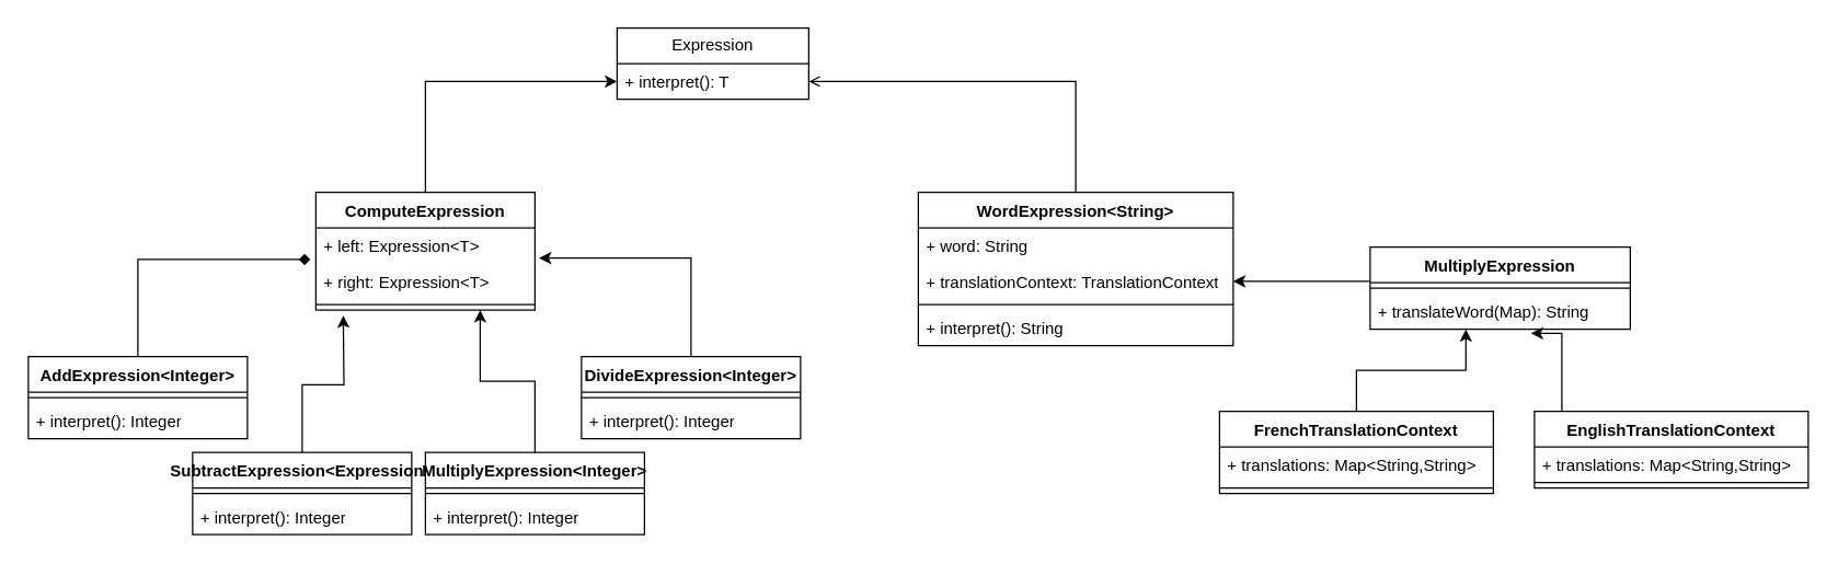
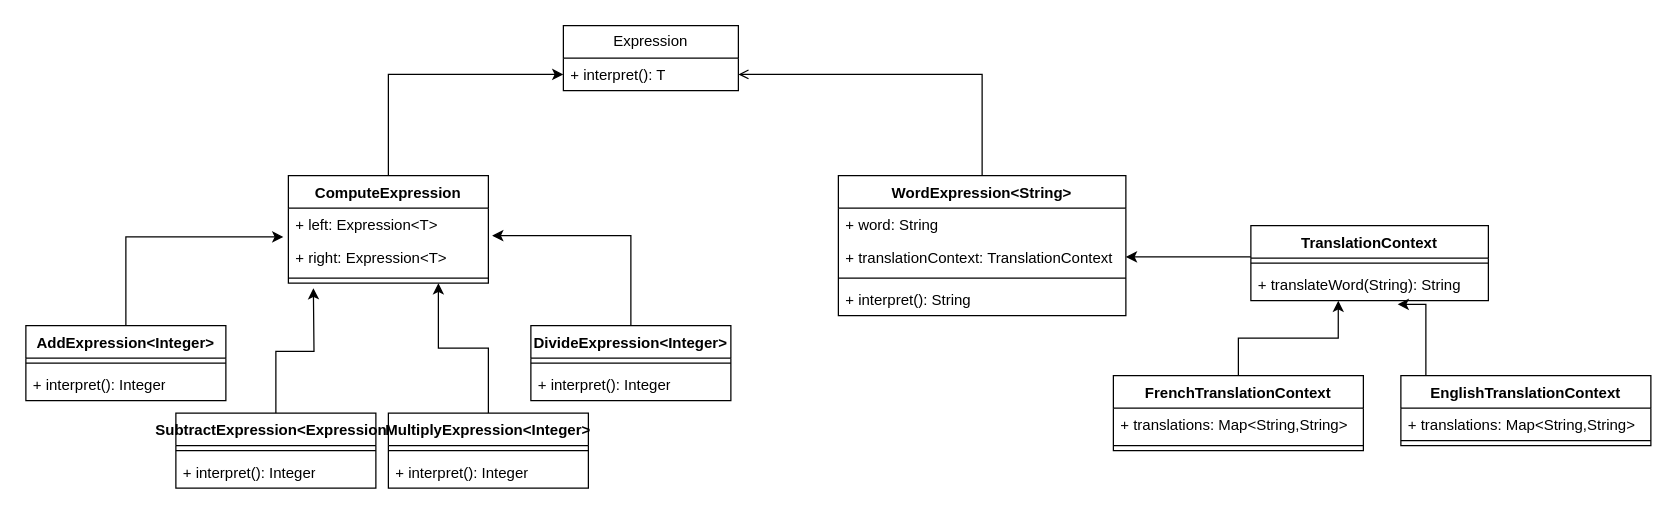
  <mxCell id="0" />
  <mxCell id="1" parent="0" />
  <mxCell id="2" value="Expression" style="swimlane;fontStyle=0;childLayout=stackLayout;horizontal=1;startSize=26;fillColor=none;horizontalStack=0;resizeParent=1;resizeParentMax=0;resizeLast=0;collapsible=1;marginBottom=0;whiteSpace=wrap;html=1;" vertex="1" parent="1"><mxGeometry x="450" y="20" width="140" height="52" as="geometry" /></mxCell>
  <mxCell id="3" value="+ interpret(): T" style="text;strokeColor=none;fillColor=none;align=left;verticalAlign=top;spacingLeft=4;spacingRight=4;overflow=hidden;rotatable=0;points=[[0,0.5],[1,0.5]];portConstraint=eastwest;whiteSpace=wrap;html=1;" vertex="1" parent="2"><mxGeometry y="26" width="140" height="26" as="geometry" /></mxCell>
  <mxCell id="4" style="edgeStyle=orthogonalEdgeStyle;rounded=0;orthogonalLoop=1;jettySize=auto;html=1;entryX=0;entryY=0.5;entryDx=0;entryDy=0;" edge="1" parent="1" source="5" target="3"><mxGeometry relative="1" as="geometry" /></mxCell>
  <mxCell id="5" value="ComputeExpression" style="swimlane;fontStyle=1;align=center;verticalAlign=top;childLayout=stackLayout;horizontal=1;startSize=26;horizontalStack=0;resizeParent=1;resizeParentMax=0;resizeLast=0;collapsible=1;marginBottom=0;whiteSpace=wrap;html=1;" vertex="1" parent="1"><mxGeometry x="230" y="140" width="160" height="86" as="geometry" /></mxCell>
  <mxCell id="6" value="+ left: Expression&amp;lt;T&amp;gt;" style="text;strokeColor=none;fillColor=none;align=left;verticalAlign=top;spacingLeft=4;spacingRight=4;overflow=hidden;rotatable=0;points=[[0,0.5],[1,0.5]];portConstraint=eastwest;whiteSpace=wrap;html=1;" vertex="1" parent="5"><mxGeometry y="26" width="160" height="26" as="geometry" /></mxCell>
  <mxCell id="7" value="+ right: Expression&amp;lt;T&amp;gt;" style="text;strokeColor=none;fillColor=none;align=left;verticalAlign=top;spacingLeft=4;spacingRight=4;overflow=hidden;rotatable=0;points=[[0,0.5],[1,0.5]];portConstraint=eastwest;whiteSpace=wrap;html=1;" vertex="1" parent="5"><mxGeometry y="52" width="160" height="26" as="geometry" /></mxCell>
  <mxCell id="8" value="" style="line;strokeWidth=1;fillColor=none;align=left;verticalAlign=middle;spacingTop=-1;spacingLeft=3;spacingRight=3;rotatable=0;labelPosition=right;points=[];portConstraint=eastwest;strokeColor=inherit;" vertex="1" parent="5"><mxGeometry y="78" width="160" height="8" as="geometry" /></mxCell>
  <mxCell id="9" value="AddExpression&amp;lt;Integer&amp;gt;" style="swimlane;fontStyle=1;align=center;verticalAlign=top;childLayout=stackLayout;horizontal=1;startSize=26;horizontalStack=0;resizeParent=1;resizeParentMax=0;resizeLast=0;collapsible=1;marginBottom=0;whiteSpace=wrap;html=1;" vertex="1" parent="1"><mxGeometry x="20" y="260" width="160" height="60" as="geometry" /></mxCell>
  <mxCell id="10" value="" style="line;strokeWidth=1;fillColor=none;align=left;verticalAlign=middle;spacingTop=-1;spacingLeft=3;spacingRight=3;rotatable=0;labelPosition=right;points=[];portConstraint=eastwest;strokeColor=inherit;" vertex="1" parent="9"><mxGeometry y="26" width="160" height="8" as="geometry" /></mxCell>
  <mxCell id="11" value="+ interpret(): Integer" style="text;strokeColor=none;fillColor=none;align=left;verticalAlign=top;spacingLeft=4;spacingRight=4;overflow=hidden;rotatable=0;points=[[0,0.5],[1,0.5]];portConstraint=eastwest;whiteSpace=wrap;html=1;" vertex="1" parent="9"><mxGeometry y="34" width="160" height="26" as="geometry" /></mxCell>
  <mxCell id="12" style="edgeStyle=orthogonalEdgeStyle;rounded=0;orthogonalLoop=1;jettySize=auto;html=1;" edge="1" parent="1" source="13"><mxGeometry relative="1" as="geometry"><mxPoint x="250" y="230" as="targetPoint" /></mxGeometry></mxCell>
  <mxCell id="13" value="SubtractExpression&amp;lt;Expression&amp;gt;" style="swimlane;fontStyle=1;align=center;verticalAlign=top;childLayout=stackLayout;horizontal=1;startSize=26;horizontalStack=0;resizeParent=1;resizeParentMax=0;resizeLast=0;collapsible=1;marginBottom=0;whiteSpace=wrap;html=1;" vertex="1" parent="1"><mxGeometry x="140" y="330" width="160" height="60" as="geometry" /></mxCell>
  <mxCell id="14" value="" style="line;strokeWidth=1;fillColor=none;align=left;verticalAlign=middle;spacingTop=-1;spacingLeft=3;spacingRight=3;rotatable=0;labelPosition=right;points=[];portConstraint=eastwest;strokeColor=inherit;" vertex="1" parent="13"><mxGeometry y="26" width="160" height="8" as="geometry" /></mxCell>
  <mxCell id="15" value="+ interpret(): Integer" style="text;strokeColor=none;fillColor=none;align=left;verticalAlign=top;spacingLeft=4;spacingRight=4;overflow=hidden;rotatable=0;points=[[0,0.5],[1,0.5]];portConstraint=eastwest;whiteSpace=wrap;html=1;" vertex="1" parent="13"><mxGeometry y="34" width="160" height="26" as="geometry" /></mxCell>
- <mxCell id="16" style="edgeStyle=orthogonalEdgeStyle;rounded=0;orthogonalLoop=1;jettySize=auto;html=1;entryX=-0.025;entryY=0.885;entryDx=0;entryDy=0;entryPerimeter=0;endArrow=diamond;" edge="1" parent="1" source="9" target="6"><mxGeometry relative="1" as="geometry" /></mxCell>
+ <mxCell id="16" style="edgeStyle=orthogonalEdgeStyle;rounded=0;orthogonalLoop=1;jettySize=auto;html=1;entryX=-0.025;entryY=0.885;entryDx=0;entryDy=0;entryPerimeter=0;" edge="1" parent="1" source="9" target="6"><mxGeometry relative="1" as="geometry" /></mxCell>
  <mxCell id="17" style="edgeStyle=orthogonalEdgeStyle;rounded=0;orthogonalLoop=1;jettySize=auto;html=1;entryX=0.75;entryY=1;entryDx=0;entryDy=0;" edge="1" parent="1" source="18" target="5"><mxGeometry relative="1" as="geometry" /></mxCell>
  <mxCell id="18" value="MultiplyExpression&amp;lt;Integer&amp;gt;" style="swimlane;fontStyle=1;align=center;verticalAlign=top;childLayout=stackLayout;horizontal=1;startSize=26;horizontalStack=0;resizeParent=1;resizeParentMax=0;resizeLast=0;collapsible=1;marginBottom=0;whiteSpace=wrap;html=1;" vertex="1" parent="1"><mxGeometry x="310" y="330" width="160" height="60" as="geometry" /></mxCell>
  <mxCell id="19" value="" style="line;strokeWidth=1;fillColor=none;align=left;verticalAlign=middle;spacingTop=-1;spacingLeft=3;spacingRight=3;rotatable=0;labelPosition=right;points=[];portConstraint=eastwest;strokeColor=inherit;" vertex="1" parent="18"><mxGeometry y="26" width="160" height="8" as="geometry" /></mxCell>
  <mxCell id="20" value="+ interpret(): Integer" style="text;strokeColor=none;fillColor=none;align=left;verticalAlign=top;spacingLeft=4;spacingRight=4;overflow=hidden;rotatable=0;points=[[0,0.5],[1,0.5]];portConstraint=eastwest;whiteSpace=wrap;html=1;" vertex="1" parent="18"><mxGeometry y="34" width="160" height="26" as="geometry" /></mxCell>
  <mxCell id="21" value="DivideExpression&amp;lt;Integer&amp;gt;" style="swimlane;fontStyle=1;align=center;verticalAlign=top;childLayout=stackLayout;horizontal=1;startSize=26;horizontalStack=0;resizeParent=1;resizeParentMax=0;resizeLast=0;collapsible=1;marginBottom=0;whiteSpace=wrap;html=1;" vertex="1" parent="1"><mxGeometry x="424" y="260" width="160" height="60" as="geometry" /></mxCell>
  <mxCell id="22" value="" style="line;strokeWidth=1;fillColor=none;align=left;verticalAlign=middle;spacingTop=-1;spacingLeft=3;spacingRight=3;rotatable=0;labelPosition=right;points=[];portConstraint=eastwest;strokeColor=inherit;" vertex="1" parent="21"><mxGeometry y="26" width="160" height="8" as="geometry" /></mxCell>
  <mxCell id="23" value="+ interpret(): Integer" style="text;strokeColor=none;fillColor=none;align=left;verticalAlign=top;spacingLeft=4;spacingRight=4;overflow=hidden;rotatable=0;points=[[0,0.5],[1,0.5]];portConstraint=eastwest;whiteSpace=wrap;html=1;" vertex="1" parent="21"><mxGeometry y="34" width="160" height="26" as="geometry" /></mxCell>
  <mxCell id="24" style="edgeStyle=orthogonalEdgeStyle;rounded=0;orthogonalLoop=1;jettySize=auto;html=1;entryX=1.019;entryY=0.846;entryDx=0;entryDy=0;entryPerimeter=0;" edge="1" parent="1" source="21" target="6"><mxGeometry relative="1" as="geometry" /></mxCell>
  <mxCell id="25" style="edgeStyle=orthogonalEdgeStyle;rounded=0;orthogonalLoop=1;jettySize=auto;html=1;entryX=1;entryY=0.5;entryDx=0;entryDy=0;endArrow=open;" edge="1" parent="1" source="26" target="3"><mxGeometry relative="1" as="geometry" /></mxCell>
  <mxCell id="26" value="WordExpression&amp;lt;String&amp;gt;" style="swimlane;fontStyle=1;align=center;verticalAlign=top;childLayout=stackLayout;horizontal=1;startSize=26;horizontalStack=0;resizeParent=1;resizeParentMax=0;resizeLast=0;collapsible=1;marginBottom=0;whiteSpace=wrap;html=1;" vertex="1" parent="1"><mxGeometry x="670" y="140" width="230" height="112" as="geometry" /></mxCell>
  <mxCell id="27" value="+ word: String" style="text;strokeColor=none;fillColor=none;align=left;verticalAlign=top;spacingLeft=4;spacingRight=4;overflow=hidden;rotatable=0;points=[[0,0.5],[1,0.5]];portConstraint=eastwest;whiteSpace=wrap;html=1;" vertex="1" parent="26"><mxGeometry y="26" width="230" height="26" as="geometry" /></mxCell>
  <mxCell id="28" value="+ translationContext: TranslationContext" style="text;strokeColor=none;fillColor=none;align=left;verticalAlign=top;spacingLeft=4;spacingRight=4;overflow=hidden;rotatable=0;points=[[0,0.5],[1,0.5]];portConstraint=eastwest;whiteSpace=wrap;html=1;" vertex="1" parent="26"><mxGeometry y="52" width="230" height="26" as="geometry" /></mxCell>
  <mxCell id="29" value="" style="line;strokeWidth=1;fillColor=none;align=left;verticalAlign=middle;spacingTop=-1;spacingLeft=3;spacingRight=3;rotatable=0;labelPosition=right;points=[];portConstraint=eastwest;strokeColor=inherit;" vertex="1" parent="26"><mxGeometry y="78" width="230" height="8" as="geometry" /></mxCell>
  <mxCell id="30" value="+ interpret(): String" style="text;strokeColor=none;fillColor=none;align=left;verticalAlign=top;spacingLeft=4;spacingRight=4;overflow=hidden;rotatable=0;points=[[0,0.5],[1,0.5]];portConstraint=eastwest;whiteSpace=wrap;html=1;" vertex="1" parent="26"><mxGeometry y="86" width="230" height="26" as="geometry" /></mxCell>
  <mxCell id="31" style="edgeStyle=orthogonalEdgeStyle;rounded=0;orthogonalLoop=1;jettySize=auto;html=1;entryX=1;entryY=0.5;entryDx=0;entryDy=0;" edge="1" parent="1" source="32" target="28"><mxGeometry relative="1" as="geometry"><Array as="points"><mxPoint x="970" y="205" /><mxPoint x="970" y="205" /></Array></mxGeometry></mxCell>
- <mxCell id="32" value="MultiplyExpression" style="swimlane;fontStyle=1;align=center;verticalAlign=top;childLayout=stackLayout;horizontal=1;startSize=26;horizontalStack=0;resizeParent=1;resizeParentMax=0;resizeLast=0;collapsible=1;marginBottom=0;whiteSpace=wrap;html=1;" vertex="1" parent="1"><mxGeometry x="1000" y="180" width="190" height="60" as="geometry" /></mxCell>
+ <mxCell id="32" value="TranslationContext" style="swimlane;fontStyle=1;align=center;verticalAlign=top;childLayout=stackLayout;horizontal=1;startSize=26;horizontalStack=0;resizeParent=1;resizeParentMax=0;resizeLast=0;collapsible=1;marginBottom=0;whiteSpace=wrap;html=1;" vertex="1" parent="1"><mxGeometry x="1000" y="180" width="190" height="60" as="geometry" /></mxCell>
  <mxCell id="33" value="" style="line;strokeWidth=1;fillColor=none;align=left;verticalAlign=middle;spacingTop=-1;spacingLeft=3;spacingRight=3;rotatable=0;labelPosition=right;points=[];portConstraint=eastwest;strokeColor=inherit;" vertex="1" parent="32"><mxGeometry y="26" width="190" height="8" as="geometry" /></mxCell>
- <mxCell id="34" value="+ translateWord(Map): String" style="text;strokeColor=none;fillColor=none;align=left;verticalAlign=top;spacingLeft=4;spacingRight=4;overflow=hidden;rotatable=0;points=[[0,0.5],[1,0.5]];portConstraint=eastwest;whiteSpace=wrap;html=1;" vertex="1" parent="32"><mxGeometry y="34" width="190" height="26" as="geometry" /></mxCell>
+ <mxCell id="34" value="+ translateWord(String): String" style="text;strokeColor=none;fillColor=none;align=left;verticalAlign=top;spacingLeft=4;spacingRight=4;overflow=hidden;rotatable=0;points=[[0,0.5],[1,0.5]];portConstraint=eastwest;whiteSpace=wrap;html=1;" vertex="1" parent="32"><mxGeometry y="34" width="190" height="26" as="geometry" /></mxCell>
  <mxCell id="35" value="FrenchTranslationContext" style="swimlane;fontStyle=1;align=center;verticalAlign=top;childLayout=stackLayout;horizontal=1;startSize=26;horizontalStack=0;resizeParent=1;resizeParentMax=0;resizeLast=0;collapsible=1;marginBottom=0;whiteSpace=wrap;html=1;" vertex="1" parent="1"><mxGeometry x="890" y="300" width="200" height="60" as="geometry" /></mxCell>
  <mxCell id="36" value="+ translations: Map&amp;lt;String,String&amp;gt;" style="text;strokeColor=none;fillColor=none;align=left;verticalAlign=top;spacingLeft=4;spacingRight=4;overflow=hidden;rotatable=0;points=[[0,0.5],[1,0.5]];portConstraint=eastwest;whiteSpace=wrap;html=1;" vertex="1" parent="35"><mxGeometry y="26" width="200" height="26" as="geometry" /></mxCell>
  <mxCell id="37" value="" style="line;strokeWidth=1;fillColor=none;align=left;verticalAlign=middle;spacingTop=-1;spacingLeft=3;spacingRight=3;rotatable=0;labelPosition=right;points=[];portConstraint=eastwest;strokeColor=inherit;" vertex="1" parent="35"><mxGeometry y="52" width="200" height="8" as="geometry" /></mxCell>
  <mxCell id="38" style="edgeStyle=orthogonalEdgeStyle;rounded=0;orthogonalLoop=1;jettySize=auto;html=1;entryX=0.368;entryY=1;entryDx=0;entryDy=0;entryPerimeter=0;" edge="1" parent="1" source="35" target="34"><mxGeometry relative="1" as="geometry" /></mxCell>
  <mxCell id="39" value="EnglishTranslationContext" style="swimlane;fontStyle=1;align=center;verticalAlign=top;childLayout=stackLayout;horizontal=1;startSize=26;horizontalStack=0;resizeParent=1;resizeParentMax=0;resizeLast=0;collapsible=1;marginBottom=0;whiteSpace=wrap;html=1;" vertex="1" parent="1"><mxGeometry x="1120" y="300" width="200" height="56" as="geometry" /></mxCell>
  <mxCell id="40" value="+ translations: Map&amp;lt;String,String&amp;gt;" style="text;strokeColor=none;fillColor=none;align=left;verticalAlign=top;spacingLeft=4;spacingRight=4;overflow=hidden;rotatable=0;points=[[0,0.5],[1,0.5]];portConstraint=eastwest;whiteSpace=wrap;html=1;" vertex="1" parent="39"><mxGeometry y="26" width="200" height="22" as="geometry" /></mxCell>
  <mxCell id="41" value="" style="line;strokeWidth=1;fillColor=none;align=left;verticalAlign=middle;spacingTop=-1;spacingLeft=3;spacingRight=3;rotatable=0;labelPosition=right;points=[];portConstraint=eastwest;strokeColor=inherit;" vertex="1" parent="39"><mxGeometry y="48" width="200" height="8" as="geometry" /></mxCell>
  <mxCell id="42" style="edgeStyle=orthogonalEdgeStyle;rounded=0;orthogonalLoop=1;jettySize=auto;html=1;entryX=0.618;entryY=1.115;entryDx=0;entryDy=0;entryPerimeter=0;" edge="1" parent="1" source="39" target="34"><mxGeometry relative="1" as="geometry"><Array as="points"><mxPoint x="1140" y="243" /></Array></mxGeometry></mxCell>
